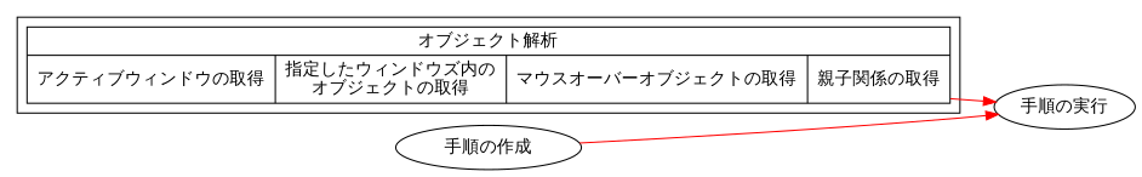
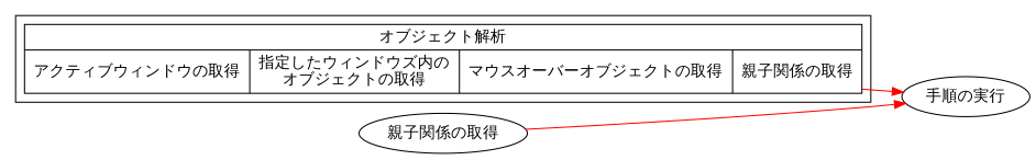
  digraph {
    compound=true
    fontname="Roboto Mono"
    rankdir=LR
    node [fontname="Roboto Mono"]
    edge [color=red fontname="Roboto Mono"]
    n1 [label=" オブジェクト解析|{ アクティブウィンドウの取得| 指定したウィンドウズ内の\nオブジェクトの取得| マウスオーバーオブジェクトの取得| 親子関係の取得}" shape=record]
    n2 [label="手順の実行"]
-   n3 [label="手順の作成"]
+   n3 [label="親子関係の取得"]
    subgraph cluster_1 {
      n1
    }
    n1 -> n2
    n3 -> n2
  }
